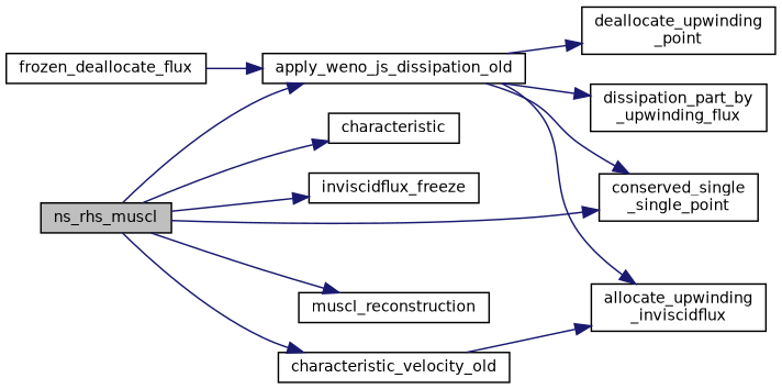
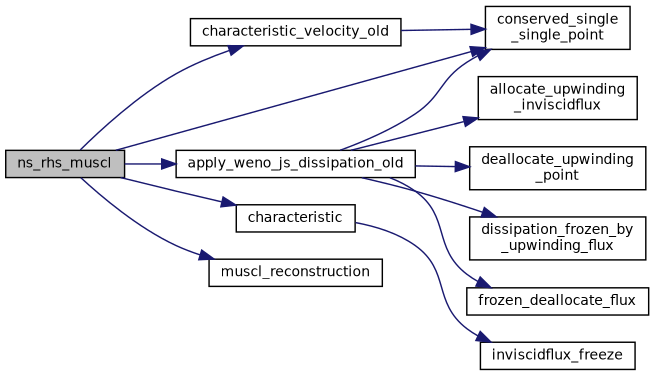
  digraph {
    rankdir=LR
    node [color=black fontname=Helvetica fontsize=10 shape=record]
    edge [color=midnightblue fontname=Helvetica fontsize=10 labelfontname=Helvetica labelfontsize=10 style=solid]
    n1 [fillcolor=grey75 fontcolor=black height=0.2 label=ns_rhs_muscl style=filled width=0.4]
    n2 [height=0.2 label=apply_weno_js_dissipation_old width=0.4]
    n3 [height=0.2 label=characteristic_velocity_old width=0.4]
    n4 [height=0.2 label="conserved_single\l_single_point" width=0.4]
    n5 [height=0.2 label=characteristic width=0.4]
    n6 [height=0.2 label=inviscidflux_freeze width=0.4]
    n7 [height=0.2 label=muscl_reconstruction width=0.4]
    n8 [height=0.2 label="allocate_upwinding\l_inviscidflux" width=0.4]
    n9 [height=0.2 label="deallocate_upwinding\l_point" width=0.4]
-   n10 [height=0.2 label="dissipation_part_by\l_upwinding_flux" width=0.4]
+   n10 [height=0.2 label="dissipation_frozen_by\l_upwinding_flux" width=0.4]
    n11 [height=0.2 label=frozen_deallocate_flux width=0.4]
    n1 -> n2
    n1 -> n3
    n1 -> n4
    n1 -> n5
-   n1 -> n6
+   n5 -> n6
    n1 -> n7
    n2 -> n4
    n2 -> n8
    n2 -> n9
    n2 -> n10
-   n11 -> n2
-   n3 -> n8
+   n2 -> n11
+   n3 -> n4
  }
